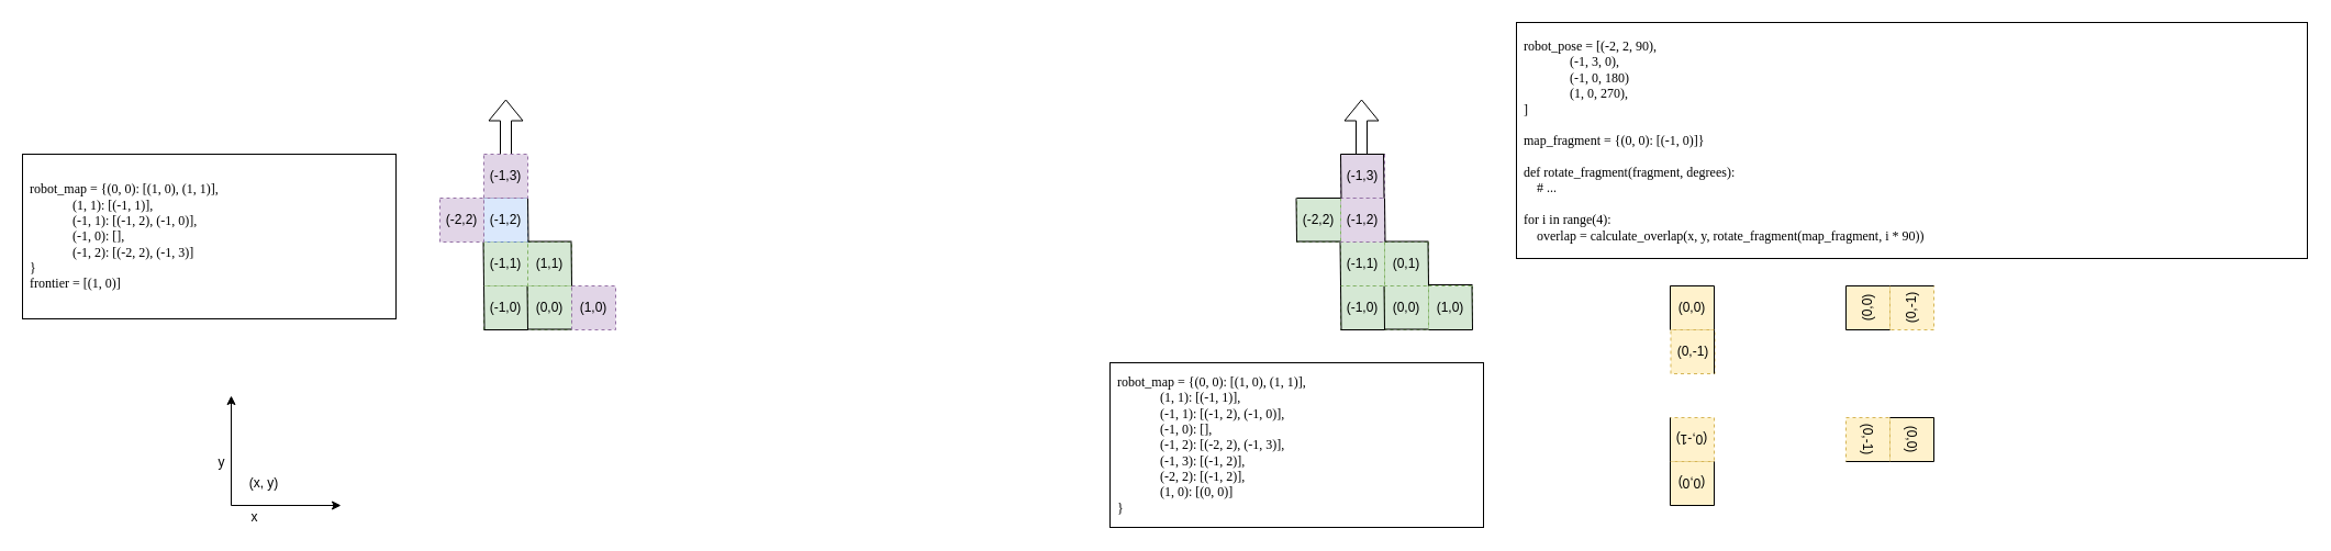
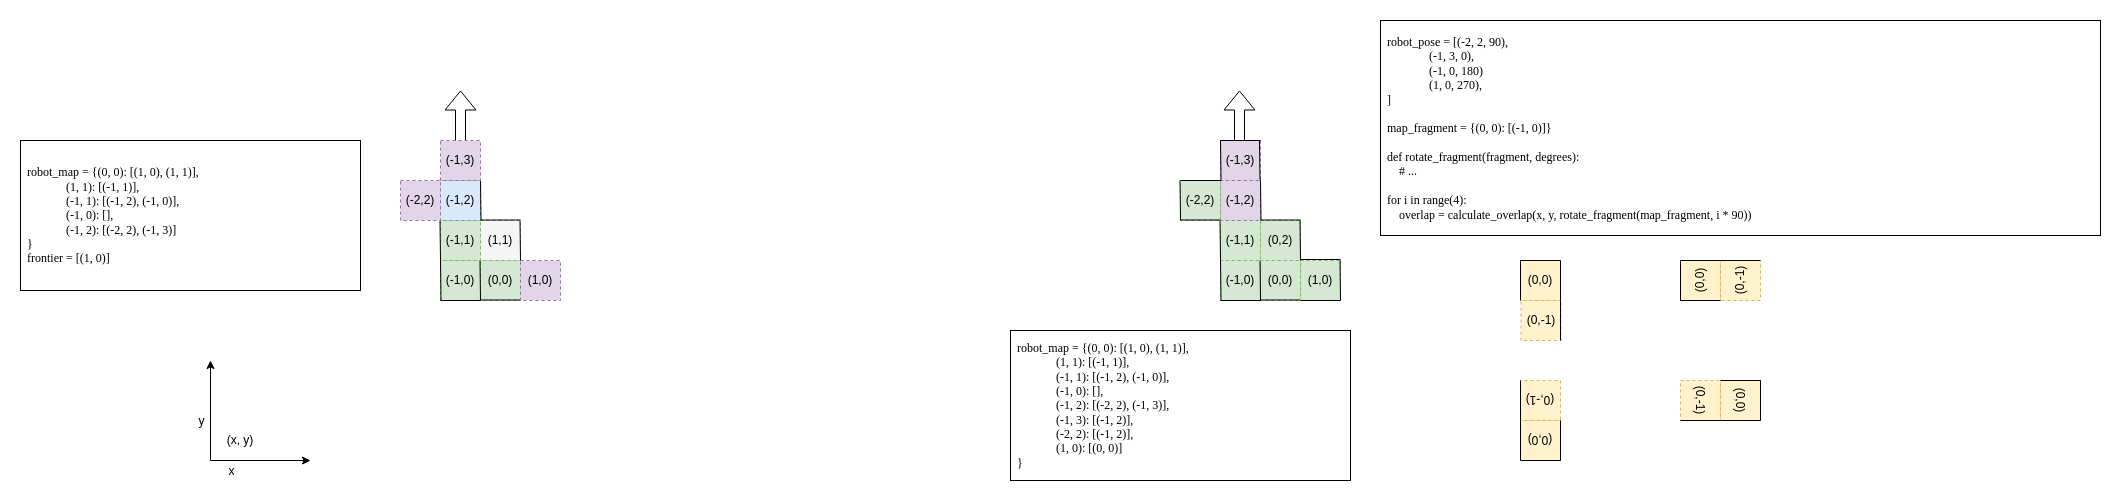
  <mxCell id="0" />
  <mxCell id="1" parent="0" />
  <mxCell id="2" value="(-1,0)" style="rounded=0;whiteSpace=wrap;html=1;fontStyle=0;dashed=1;fillColor=#d5e8d4;strokeColor=#82b366;" vertex="1" parent="1"><mxGeometry x="440" y="260" width="40" height="40" as="geometry" /></mxCell>
  <mxCell id="3" value="(0,0)" style="rounded=0;whiteSpace=wrap;html=1;fontStyle=0;dashed=1;fillColor=#d5e8d4;strokeColor=#82b366;" vertex="1" parent="1"><mxGeometry x="480" y="260" width="40" height="40" as="geometry" /></mxCell>
  <mxCell id="4" value="" style="endArrow=none;html=1;" edge="1" parent="1"><mxGeometry width="50" height="50" relative="1" as="geometry"><mxPoint x="480" y="300" as="sourcePoint" /><mxPoint x="479.5" y="260" as="targetPoint" /></mxGeometry></mxCell>
  <mxCell id="5" value="&lt;font face=&quot;Lucida Console&quot;&gt;robot_map = {(0, 0): [(1, 0), (1, 1)],&lt;br&gt;&amp;nbsp; &amp;nbsp; &amp;nbsp; &amp;nbsp; &amp;nbsp; &amp;nbsp; &amp;nbsp;(1, 1): [(-1, 1)],&lt;br&gt;&amp;nbsp; &amp;nbsp; &amp;nbsp; &amp;nbsp; &amp;nbsp; &amp;nbsp; &amp;nbsp;(-1, 1): [(-1, 2), (-1, 0)],&lt;br&gt;&amp;nbsp; &amp;nbsp; &amp;nbsp; &amp;nbsp; &amp;nbsp; &amp;nbsp; &amp;nbsp;(-1, 0): [],&lt;br&gt;&amp;nbsp; &amp;nbsp; &amp;nbsp; &amp;nbsp; &amp;nbsp; &amp;nbsp; &amp;nbsp;(-1, 2): [(-2, 2), (-1, 3)]&lt;br&gt;}&lt;br&gt;frontier = [(1, 0)&lt;/font&gt;&lt;font face=&quot;Lucida Console&quot;&gt;]&lt;br&gt;&lt;/font&gt;" style="rounded=0;whiteSpace=wrap;html=1;align=left;spacingLeft=5;" vertex="1" parent="1"><mxGeometry x="20" y="140" width="340" height="150" as="geometry" /></mxCell>
  <mxCell id="6" value="" style="endArrow=none;html=1;" edge="1" parent="1"><mxGeometry width="50" height="50" relative="1" as="geometry"><mxPoint x="480" y="299.5" as="sourcePoint" /><mxPoint x="520" y="299.5" as="targetPoint" /></mxGeometry></mxCell>
  <mxCell id="7" value="(1,0)" style="rounded=0;whiteSpace=wrap;html=1;fontStyle=0;dashed=1;fillColor=#e1d5e7;strokeColor=#9673a6;" vertex="1" parent="1"><mxGeometry x="520" y="260" width="40" height="40" as="geometry" /></mxCell>
  <mxCell id="8" value="" style="endArrow=classic;html=1;" edge="1" parent="1"><mxGeometry width="50" height="50" relative="1" as="geometry"><mxPoint x="210" y="460" as="sourcePoint" /><mxPoint x="310" y="460" as="targetPoint" /></mxGeometry></mxCell>
  <mxCell id="9" value="x" style="text;html=1;resizable=0;points=[];align=center;verticalAlign=middle;labelBackgroundColor=#ffffff;" vertex="1" connectable="0" parent="8"><mxGeometry x="0.559" y="-1" relative="1" as="geometry"><mxPoint x="-58" y="9" as="offset" /></mxGeometry></mxCell>
  <mxCell id="10" value="" style="endArrow=classic;html=1;" edge="1" parent="1"><mxGeometry width="50" height="50" relative="1" as="geometry"><mxPoint x="210" y="460" as="sourcePoint" /><mxPoint x="210" y="360" as="targetPoint" /></mxGeometry></mxCell>
  <mxCell id="11" value="y" style="text;html=1;resizable=0;points=[];align=center;verticalAlign=middle;labelBackgroundColor=#ffffff;" vertex="1" connectable="0" parent="10"><mxGeometry x="-0.192" y="-1" relative="1" as="geometry"><mxPoint x="-11" y="0.5" as="offset" /></mxGeometry></mxCell>
  <mxCell id="12" value="(x, y)" style="text;html=1;strokeColor=none;fillColor=none;align=center;verticalAlign=middle;whiteSpace=wrap;rounded=0;" vertex="1" parent="1"><mxGeometry x="220" y="430" width="40" height="20" as="geometry" /></mxCell>
- <mxCell id="13" value="(1,1)" style="rounded=0;whiteSpace=wrap;html=1;fontStyle=0;dashed=1;fillColor=#d5e8d4;strokeColor=#82b366;" vertex="1" parent="1"><mxGeometry x="480" y="220" width="40" height="40" as="geometry" /></mxCell>
+ <mxCell id="13" value="(1,1)" style="rounded=0;whiteSpace=wrap;html=1;fontStyle=0;dashed=1;fillColor=#f5f5f5;strokeColor=#82b366;" vertex="1" parent="1"><mxGeometry x="480" y="220" width="40" height="40" as="geometry" /></mxCell>
  <mxCell id="14" value="" style="endArrow=none;html=1;" edge="1" parent="1"><mxGeometry width="50" height="50" relative="1" as="geometry"><mxPoint x="480" y="219.5" as="sourcePoint" /><mxPoint x="520" y="219.5" as="targetPoint" /></mxGeometry></mxCell>
  <mxCell id="15" value="" style="endArrow=none;html=1;" edge="1" parent="1"><mxGeometry width="50" height="50" relative="1" as="geometry"><mxPoint x="520" y="260" as="sourcePoint" /><mxPoint x="519.5" y="220" as="targetPoint" /></mxGeometry></mxCell>
  <mxCell id="16" value="(-1,1)" style="rounded=0;whiteSpace=wrap;html=1;fontStyle=0;dashed=1;fillColor=#d5e8d4;strokeColor=#82b366;" vertex="1" parent="1"><mxGeometry x="440" y="220" width="40" height="40" as="geometry" /></mxCell>
  <mxCell id="17" value="" style="endArrow=none;html=1;" edge="1" parent="1"><mxGeometry width="50" height="50" relative="1" as="geometry"><mxPoint x="440" y="260" as="sourcePoint" /><mxPoint x="439.5" y="220" as="targetPoint" /></mxGeometry></mxCell>
  <mxCell id="18" value="(-1,2)" style="rounded=0;whiteSpace=wrap;html=1;fontStyle=0;dashed=1;fillColor=#dae8fc;strokeColor=#6c8ebf;" vertex="1" parent="1"><mxGeometry x="440" y="180" width="40" height="40" as="geometry" /></mxCell>
  <mxCell id="19" value="" style="endArrow=none;html=1;" edge="1" parent="1"><mxGeometry width="50" height="50" relative="1" as="geometry"><mxPoint x="440" y="300" as="sourcePoint" /><mxPoint x="480" y="300" as="targetPoint" /></mxGeometry></mxCell>
  <mxCell id="20" value="" style="endArrow=none;html=1;" edge="1" parent="1"><mxGeometry width="50" height="50" relative="1" as="geometry"><mxPoint x="440.5" y="300" as="sourcePoint" /><mxPoint x="440" y="260" as="targetPoint" /></mxGeometry></mxCell>
  <mxCell id="21" value="" style="shape=flexArrow;endArrow=classic;html=1;" edge="1" parent="1"><mxGeometry width="50" height="50" relative="1" as="geometry"><mxPoint x="460" y="160" as="sourcePoint" /><mxPoint x="460" y="90" as="targetPoint" /></mxGeometry></mxCell>
  <mxCell id="22" value="" style="endArrow=none;html=1;" edge="1" parent="1"><mxGeometry width="50" height="50" relative="1" as="geometry"><mxPoint x="480.5" y="220" as="sourcePoint" /><mxPoint x="480" y="180" as="targetPoint" /></mxGeometry></mxCell>
  <mxCell id="23" value="(-2,2)" style="rounded=0;whiteSpace=wrap;html=1;fontStyle=0;dashed=1;fillColor=#e1d5e7;strokeColor=#9673a6;" vertex="1" parent="1"><mxGeometry x="400" y="180" width="40" height="40" as="geometry" /></mxCell>
  <mxCell id="24" value="(-1,3)" style="rounded=0;whiteSpace=wrap;html=1;fontStyle=0;dashed=1;fillColor=#e1d5e7;strokeColor=#9673a6;" vertex="1" parent="1"><mxGeometry x="440" y="140" width="40" height="40" as="geometry" /></mxCell>
  <mxCell id="25" value="" style="shape=flexArrow;endArrow=classic;html=1;" edge="1" parent="1"><mxGeometry width="50" height="50" relative="1" as="geometry"><mxPoint x="1239" y="160" as="sourcePoint" /><mxPoint x="1239" y="90" as="targetPoint" /></mxGeometry></mxCell>
  <mxCell id="26" value="(-1,0)" style="rounded=0;whiteSpace=wrap;html=1;fontStyle=0;dashed=1;fillColor=#d5e8d4;strokeColor=#82b366;direction=south;" vertex="1" parent="1"><mxGeometry x="1220" y="260" width="40" height="40" as="geometry" /></mxCell>
  <mxCell id="27" value="(0,0)" style="rounded=0;whiteSpace=wrap;html=1;fontStyle=0;dashed=1;fillColor=#d5e8d4;strokeColor=#82b366;direction=south;" vertex="1" parent="1"><mxGeometry x="1260" y="260" width="40" height="40" as="geometry" /></mxCell>
  <mxCell id="28" value="" style="endArrow=none;html=1;" edge="1" parent="1"><mxGeometry width="50" height="50" relative="1" as="geometry"><mxPoint x="1259.5" y="260" as="sourcePoint" /><mxPoint x="1260" y="300" as="targetPoint" /></mxGeometry></mxCell>
  <mxCell id="29" value="" style="endArrow=none;html=1;" edge="1" parent="1"><mxGeometry width="50" height="50" relative="1" as="geometry"><mxPoint x="1300" y="299.5" as="sourcePoint" /><mxPoint x="1260" y="299.5" as="targetPoint" /></mxGeometry></mxCell>
  <mxCell id="30" value="(1,0)" style="rounded=0;whiteSpace=wrap;html=1;fontStyle=0;dashed=1;fillColor=#d5e8d4;strokeColor=#82b366;direction=south;" vertex="1" parent="1"><mxGeometry x="1300" y="260" width="40" height="40" as="geometry" /></mxCell>
- <mxCell id="31" value="(0,1)" style="rounded=0;whiteSpace=wrap;html=1;fontStyle=0;dashed=1;fillColor=#d5e8d4;strokeColor=#82b366;direction=south;" vertex="1" parent="1"><mxGeometry x="1260" y="220" width="40" height="40" as="geometry" /></mxCell>
+ <mxCell id="31" value="(0,2)" style="rounded=0;whiteSpace=wrap;html=1;fontStyle=0;dashed=1;fillColor=#d5e8d4;strokeColor=#82b366;direction=south;" vertex="1" parent="1"><mxGeometry x="1260" y="220" width="40" height="40" as="geometry" /></mxCell>
  <mxCell id="32" value="" style="endArrow=none;html=1;" edge="1" parent="1"><mxGeometry width="50" height="50" relative="1" as="geometry"><mxPoint x="1300" y="219.5" as="sourcePoint" /><mxPoint x="1260" y="219.5" as="targetPoint" /></mxGeometry></mxCell>
  <mxCell id="33" value="" style="endArrow=none;html=1;" edge="1" parent="1"><mxGeometry width="50" height="50" relative="1" as="geometry"><mxPoint x="1299.5" y="220" as="sourcePoint" /><mxPoint x="1300" y="260" as="targetPoint" /></mxGeometry></mxCell>
  <mxCell id="34" value="(-1,1)" style="rounded=0;whiteSpace=wrap;html=1;fontStyle=0;dashed=1;fillColor=#d5e8d4;strokeColor=#82b366;direction=south;" vertex="1" parent="1"><mxGeometry x="1220" y="220" width="40" height="40" as="geometry" /></mxCell>
  <mxCell id="35" value="" style="endArrow=none;html=1;" edge="1" parent="1"><mxGeometry width="50" height="50" relative="1" as="geometry"><mxPoint x="1219.5" y="220" as="sourcePoint" /><mxPoint x="1220" y="260" as="targetPoint" /></mxGeometry></mxCell>
  <mxCell id="36" value="(-1,2)" style="rounded=0;whiteSpace=wrap;html=1;fontStyle=0;dashed=1;fillColor=#e1d5e7;strokeColor=#9673a6;direction=south;" vertex="1" parent="1"><mxGeometry x="1220" y="180" width="40" height="40" as="geometry" /></mxCell>
  <mxCell id="37" value="" style="endArrow=none;html=1;" edge="1" parent="1"><mxGeometry width="50" height="50" relative="1" as="geometry"><mxPoint x="1260" y="300" as="sourcePoint" /><mxPoint x="1220" y="300" as="targetPoint" /></mxGeometry></mxCell>
  <mxCell id="38" value="" style="endArrow=none;html=1;" edge="1" parent="1"><mxGeometry width="50" height="50" relative="1" as="geometry"><mxPoint x="1220" y="260" as="sourcePoint" /><mxPoint x="1220.5" y="300" as="targetPoint" /></mxGeometry></mxCell>
  <mxCell id="39" value="" style="endArrow=none;html=1;" edge="1" parent="1"><mxGeometry width="50" height="50" relative="1" as="geometry"><mxPoint x="1260" y="180" as="sourcePoint" /><mxPoint x="1260.5" y="220" as="targetPoint" /></mxGeometry></mxCell>
  <mxCell id="40" value="(-2,2)" style="rounded=0;whiteSpace=wrap;html=1;fontStyle=0;dashed=1;fillColor=#d5e8d4;strokeColor=#82b366;direction=south;" vertex="1" parent="1"><mxGeometry x="1180" y="180" width="40" height="40" as="geometry" /></mxCell>
  <mxCell id="41" value="(-1,3)" style="rounded=0;whiteSpace=wrap;html=1;fontStyle=0;dashed=1;fillColor=#e1d5e7;strokeColor=#9673a6;direction=south;" vertex="1" parent="1"><mxGeometry x="1220" y="140" width="40" height="40" as="geometry" /></mxCell>
  <mxCell id="42" value="" style="endArrow=none;html=1;" edge="1" parent="1"><mxGeometry width="50" height="50" relative="1" as="geometry"><mxPoint x="1340" y="259" as="sourcePoint" /><mxPoint x="1300" y="259" as="targetPoint" /></mxGeometry></mxCell>
  <mxCell id="43" value="" style="endArrow=none;html=1;" edge="1" parent="1"><mxGeometry width="50" height="50" relative="1" as="geometry"><mxPoint x="1260" y="140" as="sourcePoint" /><mxPoint x="1220" y="140" as="targetPoint" /></mxGeometry></mxCell>
  <mxCell id="44" value="" style="endArrow=none;html=1;" edge="1" parent="1"><mxGeometry width="50" height="50" relative="1" as="geometry"><mxPoint x="1220" y="180" as="sourcePoint" /><mxPoint x="1180" y="180" as="targetPoint" /></mxGeometry></mxCell>
  <mxCell id="45" value="" style="endArrow=none;html=1;" edge="1" parent="1"><mxGeometry width="50" height="50" relative="1" as="geometry"><mxPoint x="1340" y="300" as="sourcePoint" /><mxPoint x="1300" y="300" as="targetPoint" /></mxGeometry></mxCell>
  <mxCell id="46" value="" style="endArrow=none;html=1;" edge="1" parent="1"><mxGeometry width="50" height="50" relative="1" as="geometry"><mxPoint x="1339.5" y="260" as="sourcePoint" /><mxPoint x="1340" y="300" as="targetPoint" /></mxGeometry></mxCell>
  <mxCell id="47" value="" style="endArrow=none;html=1;" edge="1" parent="1"><mxGeometry width="50" height="50" relative="1" as="geometry"><mxPoint x="1259" y="140" as="sourcePoint" /><mxPoint x="1259.5" y="180" as="targetPoint" /></mxGeometry></mxCell>
  <mxCell id="48" value="" style="endArrow=none;html=1;" edge="1" parent="1"><mxGeometry width="50" height="50" relative="1" as="geometry"><mxPoint x="1220" y="140" as="sourcePoint" /><mxPoint x="1220.5" y="180" as="targetPoint" /></mxGeometry></mxCell>
  <mxCell id="49" value="" style="endArrow=none;html=1;" edge="1" parent="1"><mxGeometry width="50" height="50" relative="1" as="geometry"><mxPoint x="1179.5" y="180" as="sourcePoint" /><mxPoint x="1180" y="220" as="targetPoint" /></mxGeometry></mxCell>
  <mxCell id="50" value="" style="endArrow=none;html=1;" edge="1" parent="1"><mxGeometry width="50" height="50" relative="1" as="geometry"><mxPoint x="1220" y="219.5" as="sourcePoint" /><mxPoint x="1180" y="219.5" as="targetPoint" /></mxGeometry></mxCell>
  <mxCell id="51" value="&lt;font face=&quot;Lucida Console&quot;&gt;robot_pose = [&lt;/font&gt;&lt;span style=&quot;font-family: &amp;#34;lucida console&amp;#34;&quot;&gt;(-2, 2, 90),&lt;/span&gt;&lt;span style=&quot;font-family: &amp;#34;lucida console&amp;#34;&quot;&gt;&lt;br&gt;&lt;/span&gt;&lt;font face=&quot;Lucida Console&quot;&gt;&amp;nbsp; &amp;nbsp; &amp;nbsp; &amp;nbsp; &amp;nbsp; &amp;nbsp; &amp;nbsp;&amp;nbsp;&lt;/font&gt;&lt;font face=&quot;Lucida Console&quot;&gt;(-1, 3, 0)&lt;/font&gt;&lt;span style=&quot;font-family: &amp;#34;lucida console&amp;#34;&quot;&gt;,&lt;br&gt;&amp;nbsp; &amp;nbsp; &amp;nbsp; &amp;nbsp; &amp;nbsp; &amp;nbsp; &amp;nbsp; (-1, 0, 180)&amp;nbsp;&lt;br&gt;&lt;/span&gt;&lt;font face=&quot;Lucida Console&quot;&gt;&amp;nbsp; &amp;nbsp; &amp;nbsp; &amp;nbsp; &amp;nbsp; &amp;nbsp; &amp;nbsp; (1, 0, 270),&lt;br&gt;]&lt;br&gt;&lt;br&gt;map_fragment = {(0, 0): [(-1, 0)]}&lt;br&gt;&lt;br&gt;def rotate_fragment(fragment, degrees):&lt;br&gt;&amp;nbsp; &amp;nbsp; # ...&lt;br&gt;&lt;br&gt;for i in range(4):&lt;br&gt;&amp;nbsp; &amp;nbsp; overlap = calculate_overlap(x, y, rotate_fragment(map_fragment, i * 90))&lt;br&gt;&lt;/font&gt;" style="rounded=0;whiteSpace=wrap;html=1;align=left;spacingLeft=5;" vertex="1" parent="1"><mxGeometry x="1380" y="20" width="720" height="215" as="geometry" /></mxCell>
  <mxCell id="52" value="&lt;font face=&quot;Lucida Console&quot;&gt;robot_map = {(0, 0): [(1, 0), (1, 1)],&lt;br&gt;&amp;nbsp; &amp;nbsp; &amp;nbsp; &amp;nbsp; &amp;nbsp; &amp;nbsp; &amp;nbsp;(1, 1): [(-1, 1)],&lt;br&gt;&amp;nbsp; &amp;nbsp; &amp;nbsp; &amp;nbsp; &amp;nbsp; &amp;nbsp; &amp;nbsp;(-1, 1): [(-1, 2), (-1, 0)],&lt;br&gt;&amp;nbsp; &amp;nbsp; &amp;nbsp; &amp;nbsp; &amp;nbsp; &amp;nbsp; &amp;nbsp;(-1, 0): [],&lt;br&gt;&amp;nbsp; &amp;nbsp; &amp;nbsp; &amp;nbsp; &amp;nbsp; &amp;nbsp; &amp;nbsp;(-1, 2): [(-2, 2), (-1, 3)],&lt;br&gt;&lt;/font&gt;&lt;span style=&quot;font-family: &amp;#34;lucida console&amp;#34;&quot;&gt;&amp;nbsp; &amp;nbsp; &amp;nbsp; &amp;nbsp; &amp;nbsp; &amp;nbsp; &amp;nbsp;(-1, 3): [(-1, 2)],&lt;br&gt;&lt;/span&gt;&lt;span style=&quot;font-family: &amp;#34;lucida console&amp;#34;&quot;&gt;&amp;nbsp; &amp;nbsp; &amp;nbsp; &amp;nbsp; &amp;nbsp; &amp;nbsp; &amp;nbsp;(-2, 2): [(-1, 2)],&lt;br&gt;&lt;/span&gt;&lt;span style=&quot;font-family: &amp;#34;lucida console&amp;#34;&quot;&gt;&amp;nbsp; &amp;nbsp; &amp;nbsp; &amp;nbsp; &amp;nbsp; &amp;nbsp; &amp;nbsp;(1, 0): [(0, 0)]&lt;/span&gt;&lt;font face=&quot;Lucida Console&quot;&gt;&lt;br&gt;}&lt;/font&gt;&lt;font face=&quot;Lucida Console&quot;&gt;&lt;br&gt;&lt;/font&gt;" style="rounded=0;whiteSpace=wrap;html=1;align=left;spacingLeft=5;" vertex="1" parent="1"><mxGeometry x="1010" y="330" width="340" height="150" as="geometry" /></mxCell>
  <mxCell id="53" value="" style="group" vertex="1" connectable="0" parent="1"><mxGeometry x="1520" y="260" width="40.5" height="80" as="geometry" /></mxCell>
  <mxCell id="54" value="(0,-1)" style="rounded=0;whiteSpace=wrap;html=1;fontStyle=0;dashed=1;fillColor=#fff2cc;strokeColor=#d6b656;rotation=0;" vertex="1" parent="53"><mxGeometry x="0.5" y="40" width="40" height="40" as="geometry" /></mxCell>
  <mxCell id="55" value="(0,0)" style="rounded=0;whiteSpace=wrap;html=1;fontStyle=0;dashed=1;fillColor=#fff2cc;strokeColor=#d6b656;rotation=0;" vertex="1" parent="53"><mxGeometry width="40" height="40" as="geometry" /></mxCell>
  <mxCell id="56" value="" style="endArrow=none;html=1;" edge="1" parent="53"><mxGeometry width="50" height="50" relative="1" as="geometry"><mxPoint as="sourcePoint" /><mxPoint y="40" as="targetPoint" /></mxGeometry></mxCell>
  <mxCell id="57" value="" style="endArrow=none;html=1;" edge="1" parent="53"><mxGeometry width="50" height="50" relative="1" as="geometry"><mxPoint x="40" as="sourcePoint" /><mxPoint x="40" y="40" as="targetPoint" /></mxGeometry></mxCell>
  <mxCell id="58" value="" style="endArrow=none;html=1;" edge="1" parent="53"><mxGeometry width="50" height="50" relative="1" as="geometry"><mxPoint x="40" as="sourcePoint" /><mxPoint as="targetPoint" /></mxGeometry></mxCell>
  <mxCell id="59" value="" style="endArrow=none;html=1;" edge="1" parent="53"><mxGeometry width="50" height="50" relative="1" as="geometry"><mxPoint x="40" y="40" as="sourcePoint" /><mxPoint x="40" y="80" as="targetPoint" /></mxGeometry></mxCell>
  <mxCell id="60" value="" style="group;rotation=-90;" vertex="1" connectable="0" parent="1"><mxGeometry x="1700" y="240" width="40.5" height="80" as="geometry" /></mxCell>
  <mxCell id="61" value="(0,-1)" style="rounded=0;whiteSpace=wrap;html=1;fontStyle=0;dashed=1;fillColor=#fff2cc;strokeColor=#d6b656;rotation=-90;" vertex="1" parent="60"><mxGeometry x="20" y="20" width="40" height="40" as="geometry" /></mxCell>
  <mxCell id="62" value="(0,0)" style="rounded=0;whiteSpace=wrap;html=1;fontStyle=0;dashed=1;fillColor=#fff2cc;strokeColor=#d6b656;rotation=-90;" vertex="1" parent="60"><mxGeometry x="-20" y="20" width="40" height="40" as="geometry" /></mxCell>
  <mxCell id="63" value="" style="endArrow=none;html=1;" edge="1" parent="60"><mxGeometry width="50" height="50" relative="1" as="geometry"><mxPoint x="-20" y="60" as="sourcePoint" /><mxPoint x="20" y="60" as="targetPoint" /></mxGeometry></mxCell>
  <mxCell id="64" value="" style="endArrow=none;html=1;" edge="1" parent="60"><mxGeometry width="50" height="50" relative="1" as="geometry"><mxPoint x="-20" y="20" as="sourcePoint" /><mxPoint x="20" y="20" as="targetPoint" /></mxGeometry></mxCell>
  <mxCell id="65" value="" style="endArrow=none;html=1;" edge="1" parent="60"><mxGeometry width="50" height="50" relative="1" as="geometry"><mxPoint x="-20" y="20" as="sourcePoint" /><mxPoint x="-20" y="60" as="targetPoint" /></mxGeometry></mxCell>
  <mxCell id="66" value="" style="endArrow=none;html=1;" edge="1" parent="60"><mxGeometry width="50" height="50" relative="1" as="geometry"><mxPoint x="20" y="20" as="sourcePoint" /><mxPoint x="60" y="20" as="targetPoint" /></mxGeometry></mxCell>
  <mxCell id="67" value="" style="group;rotation=-180;" vertex="1" connectable="0" parent="1"><mxGeometry x="1520" y="380" width="40.5" height="80" as="geometry" /></mxCell>
  <mxCell id="68" value="(0,-1)" style="rounded=0;whiteSpace=wrap;html=1;fontStyle=0;dashed=1;fillColor=#fff2cc;strokeColor=#d6b656;rotation=-180;" vertex="1" parent="67"><mxGeometry width="40" height="40" as="geometry" /></mxCell>
  <mxCell id="69" value="(0,0)" style="rounded=0;whiteSpace=wrap;html=1;fontStyle=0;dashed=1;fillColor=#fff2cc;strokeColor=#d6b656;rotation=-180;" vertex="1" parent="67"><mxGeometry y="40" width="40" height="40" as="geometry" /></mxCell>
  <mxCell id="70" value="" style="endArrow=none;html=1;" edge="1" parent="67"><mxGeometry width="50" height="50" relative="1" as="geometry"><mxPoint x="40" y="80" as="sourcePoint" /><mxPoint x="40" y="40" as="targetPoint" /></mxGeometry></mxCell>
  <mxCell id="71" value="" style="endArrow=none;html=1;" edge="1" parent="67"><mxGeometry width="50" height="50" relative="1" as="geometry"><mxPoint y="80" as="sourcePoint" /><mxPoint y="40" as="targetPoint" /></mxGeometry></mxCell>
  <mxCell id="72" value="" style="endArrow=none;html=1;" edge="1" parent="67"><mxGeometry width="50" height="50" relative="1" as="geometry"><mxPoint y="80" as="sourcePoint" /><mxPoint x="40" y="80" as="targetPoint" /></mxGeometry></mxCell>
  <mxCell id="73" value="" style="endArrow=none;html=1;" edge="1" parent="67"><mxGeometry width="50" height="50" relative="1" as="geometry"><mxPoint y="40" as="sourcePoint" /><mxPoint as="targetPoint" /></mxGeometry></mxCell>
  <mxCell id="74" value="" style="group;rotation=90;" vertex="1" connectable="0" parent="1"><mxGeometry x="1700" y="360" width="40.5" height="80" as="geometry" /></mxCell>
  <mxCell id="75" value="(0,-1)" style="rounded=0;whiteSpace=wrap;html=1;fontStyle=0;dashed=1;fillColor=#fff2cc;strokeColor=#d6b656;rotation=90;" vertex="1" parent="74"><mxGeometry x="-20" y="20" width="40" height="40" as="geometry" /></mxCell>
  <mxCell id="76" value="(0,0)" style="rounded=0;whiteSpace=wrap;html=1;fontStyle=0;dashed=1;fillColor=#fff2cc;strokeColor=#d6b656;rotation=90;" vertex="1" parent="74"><mxGeometry x="20" y="20" width="40" height="40" as="geometry" /></mxCell>
  <mxCell id="77" value="" style="endArrow=none;html=1;" edge="1" parent="74"><mxGeometry width="50" height="50" relative="1" as="geometry"><mxPoint x="60" y="20" as="sourcePoint" /><mxPoint x="20" y="20" as="targetPoint" /></mxGeometry></mxCell>
  <mxCell id="78" value="" style="endArrow=none;html=1;" edge="1" parent="74"><mxGeometry width="50" height="50" relative="1" as="geometry"><mxPoint x="60" y="60" as="sourcePoint" /><mxPoint x="20" y="60" as="targetPoint" /></mxGeometry></mxCell>
  <mxCell id="79" value="" style="endArrow=none;html=1;" edge="1" parent="74"><mxGeometry width="50" height="50" relative="1" as="geometry"><mxPoint x="60" y="60" as="sourcePoint" /><mxPoint x="60" y="20" as="targetPoint" /></mxGeometry></mxCell>
  <mxCell id="80" value="" style="endArrow=none;html=1;" edge="1" parent="74"><mxGeometry width="50" height="50" relative="1" as="geometry"><mxPoint x="20" y="60" as="sourcePoint" /><mxPoint x="-20" y="60" as="targetPoint" /></mxGeometry></mxCell>
